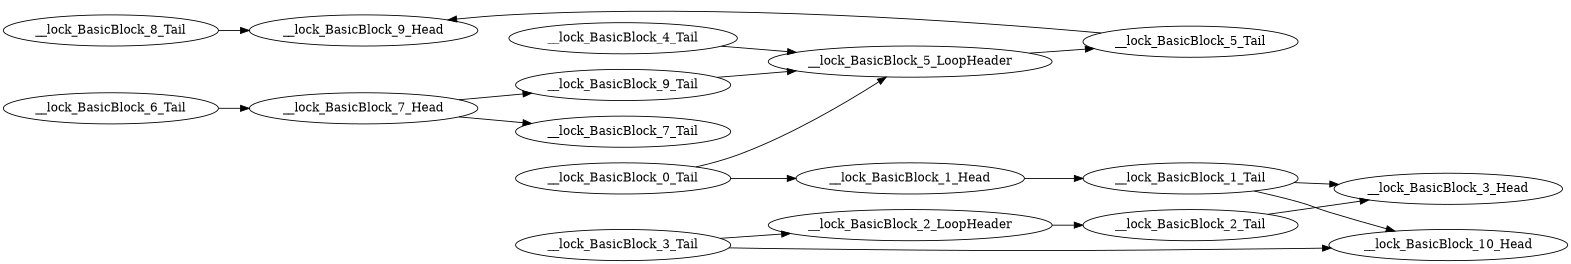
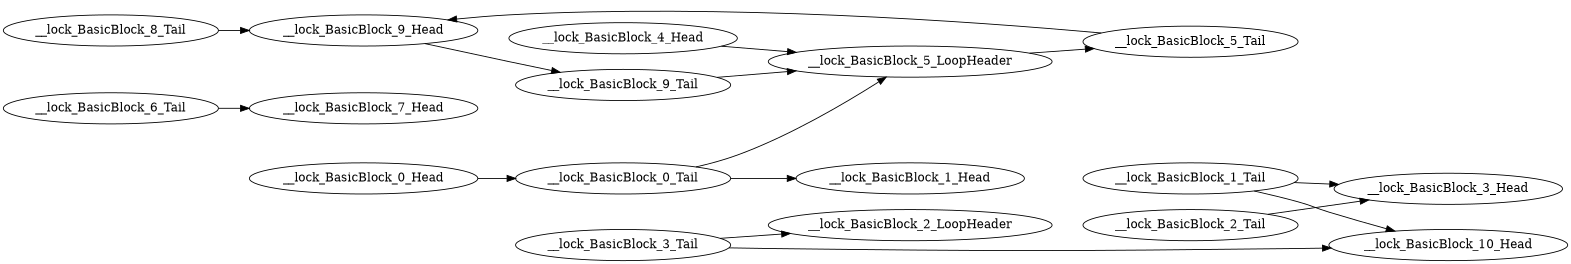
  digraph {
    rankdir=LR
    __lock_BasicBlock_9_Head
    __lock_BasicBlock_9_Tail
    __lock_BasicBlock_5_LoopHeader
    __lock_BasicBlock_5_Tail
    __lock_BasicBlock_8_Tail
    __lock_BasicBlock_6_Tail
    __lock_BasicBlock_7_Head
-   __lock_BasicBlock_7_Tail
-   __lock_BasicBlock_4_Tail
+   __lock_BasicBlock_4_Tail [label=__lock_BasicBlock_4_Head]
    __lock_BasicBlock_1_Tail
    __lock_BasicBlock_10_Head
    __lock_BasicBlock_3_Head
    __lock_BasicBlock_3_Tail
    __lock_BasicBlock_2_LoopHeader
    __lock_BasicBlock_1_Head
    __lock_BasicBlock_2_Tail
+   __lock_BasicBlock_0_Head
    __lock_BasicBlock_0_Tail
-   __lock_BasicBlock_7_Head -> __lock_BasicBlock_9_Tail
+   __lock_BasicBlock_9_Head -> __lock_BasicBlock_9_Tail
    __lock_BasicBlock_9_Tail -> __lock_BasicBlock_5_LoopHeader
    __lock_BasicBlock_5_LoopHeader -> __lock_BasicBlock_5_Tail
    __lock_BasicBlock_5_Tail -> __lock_BasicBlock_9_Head
    __lock_BasicBlock_8_Tail -> __lock_BasicBlock_9_Head
    __lock_BasicBlock_6_Tail -> __lock_BasicBlock_7_Head
-   __lock_BasicBlock_7_Head -> __lock_BasicBlock_7_Tail
    __lock_BasicBlock_4_Tail -> __lock_BasicBlock_5_LoopHeader
    __lock_BasicBlock_1_Tail -> __lock_BasicBlock_10_Head
    __lock_BasicBlock_1_Tail -> __lock_BasicBlock_3_Head
    __lock_BasicBlock_3_Tail -> __lock_BasicBlock_10_Head
    __lock_BasicBlock_3_Tail -> __lock_BasicBlock_2_LoopHeader
-   __lock_BasicBlock_2_LoopHeader -> __lock_BasicBlock_2_Tail
-   __lock_BasicBlock_1_Head -> __lock_BasicBlock_1_Tail
    __lock_BasicBlock_2_Tail -> __lock_BasicBlock_3_Head
+   __lock_BasicBlock_0_Head -> __lock_BasicBlock_0_Tail
    __lock_BasicBlock_0_Tail -> __lock_BasicBlock_5_LoopHeader
    __lock_BasicBlock_0_Tail -> __lock_BasicBlock_1_Head
  }
